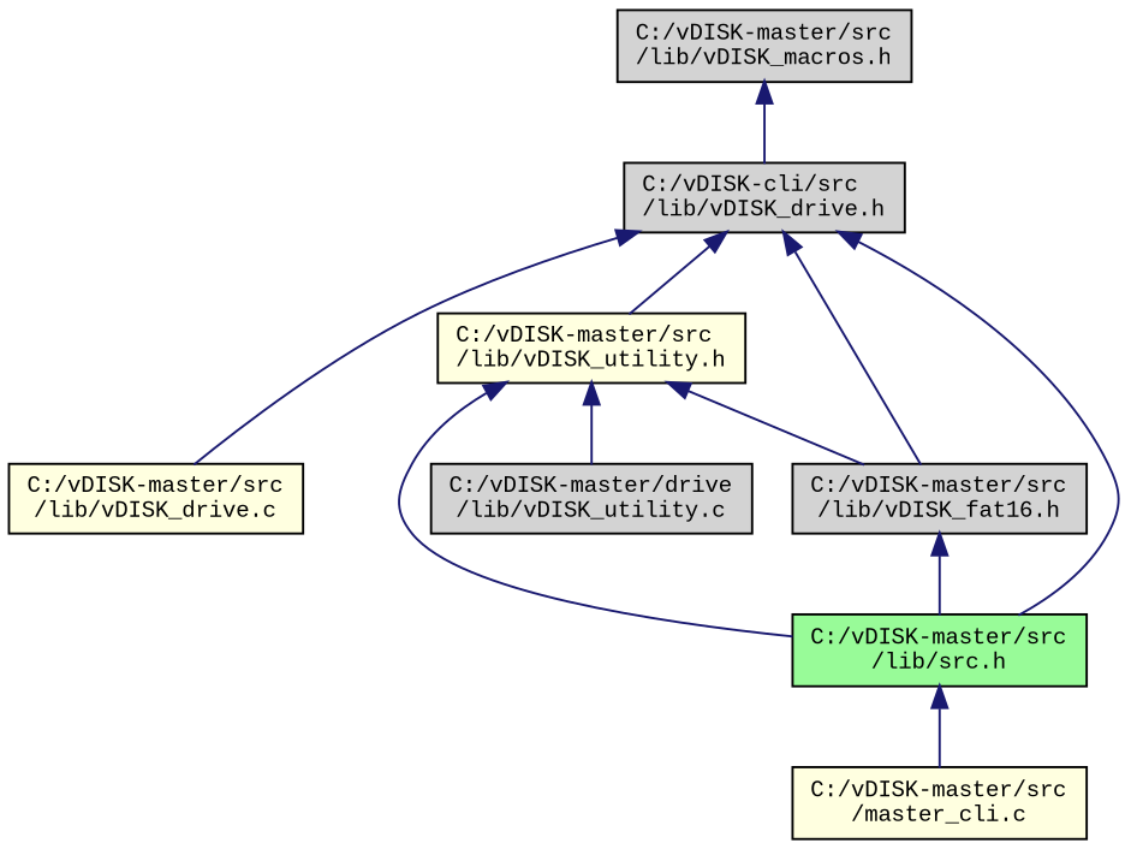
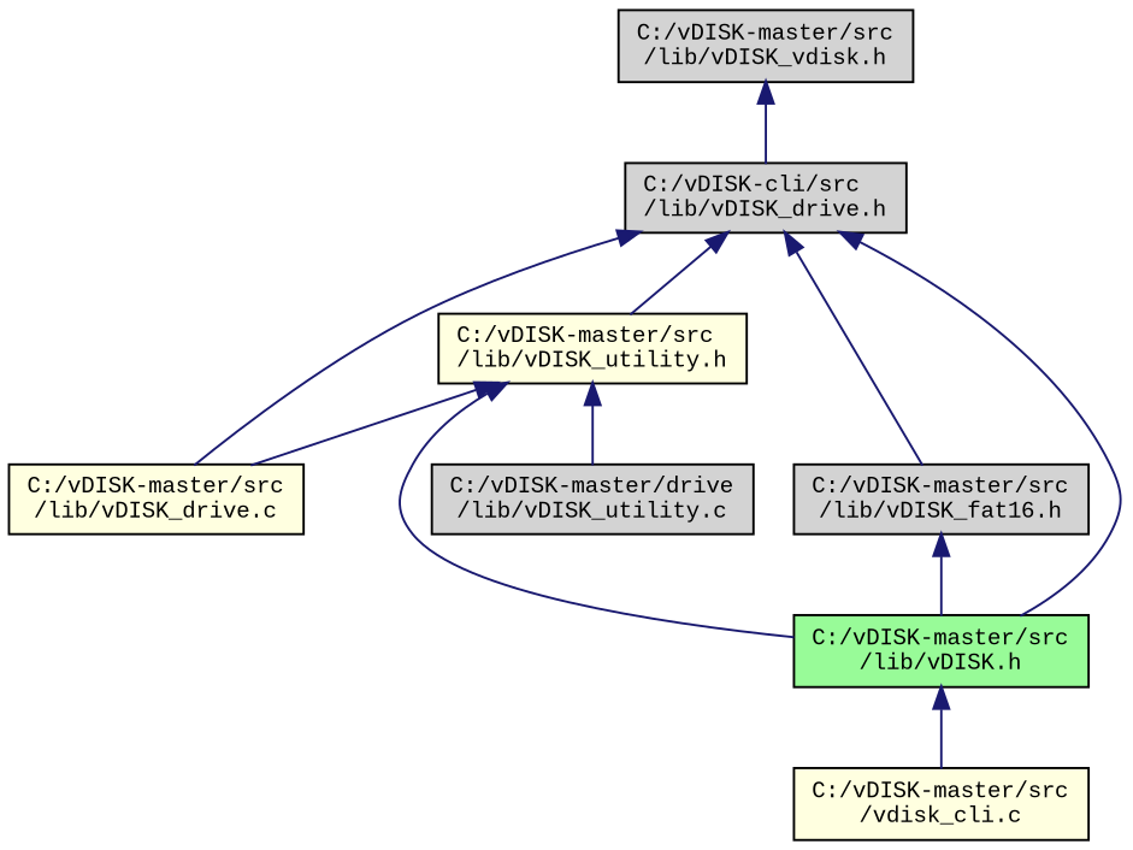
  digraph {
    fontname="Liberation Mono"
    node [color=black fillcolor=lightgrey fontname="Liberation Mono" fontsize=10 shape=record style=filled]
    edge [color=midnightblue dir=back fontname="Liberation Mono" fontsize=10 labelfontname=Helvetica labelfontsize=10 style=solid]
-   n1 [fontcolor=black height=0.2 label="C:/vDISK-master/src\l/lib/vDISK_macros.h" width=0.4]
+   n1 [fontcolor=black height=0.2 label="C:/vDISK-master/src\l/lib/vDISK_vdisk.h" width=0.4]
    n2 [height=0.2 label="C:/vDISK-cli/src\l/lib/vDISK_drive.h" width=0.4]
-   n3 [fillcolor=palegreen height=0.2 label="C:/vDISK-master/src\l/lib/src.h" width=0.4]
+   n3 [fillcolor=palegreen height=0.2 label="C:/vDISK-master/src\l/lib/vDISK.h" width=0.4]
    n4 [fillcolor=lightyellow height=0.2 label="C:/vDISK-master/src\l/lib/vDISK_drive.c" width=0.4]
    n5 [height=0.2 label="C:/vDISK-master/src\l/lib/vDISK_fat16.h" width=0.4]
    n6 [fillcolor=lightyellow height=0.2 label="C:/vDISK-master/src\l/lib/vDISK_utility.h" width=0.4]
-   n7 [fillcolor=lightyellow height=0.2 label="C:/vDISK-master/src\l/master_cli.c" width=0.4]
+   n7 [fillcolor=lightyellow height=0.2 label="C:/vDISK-master/src\l/vdisk_cli.c" width=0.4]
    n8 [height=0.2 label="C:/vDISK-master/drive\l/lib/vDISK_utility.c" width=0.4]
    n1 -> n2
    n2 -> n3
    n2 -> n4
    n2 -> n5
    n2 -> n6
    n3 -> n7
    n5 -> n3
    n6 -> n3
-   n6 -> n5
+   n6 -> n4
    n6 -> n8
  }
